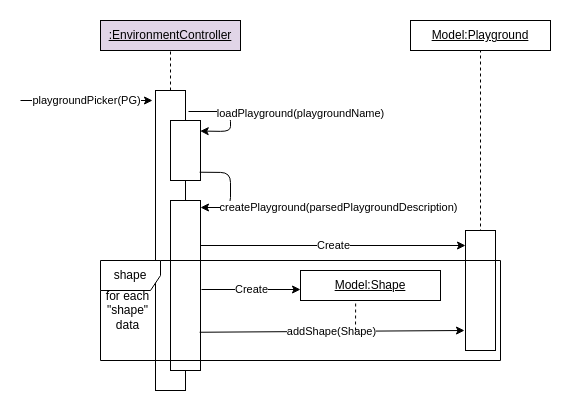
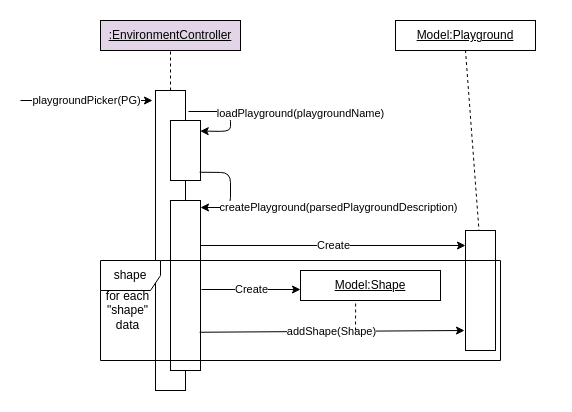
  <mxCell id="0" />
  <mxCell id="1" parent="0" />
  <mxCell id="2" value="&lt;u&gt;:EnvironmentController&lt;/u&gt;" style="rounded=0;whiteSpace=wrap;html=1;fillColor=#e1d5e7;" vertex="1" parent="1"><mxGeometry x="100" y="20" width="140" height="30" as="geometry" /></mxCell>
  <mxCell id="3" value="" style="rounded=0;whiteSpace=wrap;html=1;" vertex="1" parent="1"><mxGeometry x="155" y="90" width="30" height="300" as="geometry" /></mxCell>
  <mxCell id="4" value="" style="endArrow=none;dashed=1;html=1;entryX=0.5;entryY=1;entryDx=0;entryDy=0;exitX=0.5;exitY=0;exitDx=0;exitDy=0;" edge="1" parent="1" source="3" target="2"><mxGeometry width="50" height="50" relative="1" as="geometry"><mxPoint x="40" y="230" as="sourcePoint" /><mxPoint x="90" y="180" as="targetPoint" /></mxGeometry></mxCell>
  <mxCell id="5" value="playgroundPicker(PG)" style="endArrow=classic;html=1;" edge="1" parent="1"><mxGeometry width="50" height="50" relative="1" as="geometry"><mxPoint x="20" y="100" as="sourcePoint" /><mxPoint x="152" y="100" as="targetPoint" /></mxGeometry></mxCell>
  <mxCell id="6" value="loadPlayground(playgroundName)" style="endArrow=classic;html=1;entryX=0.99;entryY=0.176;entryDx=0;entryDy=0;entryPerimeter=0;" edge="1" parent="1" target="7"><mxGeometry x="-0.048" y="-70" width="50" height="50" relative="1" as="geometry"><mxPoint x="188" y="111" as="sourcePoint" /><mxPoint x="250" y="60" as="targetPoint" /><Array as="points"><mxPoint x="230" y="111" /><mxPoint x="230" y="131" /></Array><mxPoint x="140" as="offset" /></mxGeometry></mxCell>
  <mxCell id="7" value="" style="rounded=0;whiteSpace=wrap;html=1;" vertex="1" parent="1"><mxGeometry x="170" y="120" width="30" height="60" as="geometry" /></mxCell>
  <mxCell id="8" value="createPlayground(parsedPlaygroundDescription)" style="endArrow=classic;html=1;exitX=0.971;exitY=0.862;exitDx=0;exitDy=0;exitPerimeter=0;" edge="1" parent="1" source="7"><mxGeometry x="0.378" y="-110" width="50" height="50" relative="1" as="geometry"><mxPoint x="240" y="220" as="sourcePoint" /><mxPoint x="200" y="207" as="targetPoint" /><Array as="points"><mxPoint x="230" y="172" /><mxPoint x="230" y="207" /></Array><mxPoint x="108" y="110" as="offset" /></mxGeometry></mxCell>
  <mxCell id="9" value="" style="rounded=0;whiteSpace=wrap;html=1;" vertex="1" parent="1"><mxGeometry x="170" y="200" width="30" height="170" as="geometry" /></mxCell>
- <mxCell id="10" value="&lt;u&gt;Model:Playground&lt;/u&gt;" style="rounded=0;whiteSpace=wrap;html=1;" vertex="1" parent="1"><mxGeometry x="410" y="20" width="140" height="30" as="geometry" /></mxCell>
+ <mxCell id="10" value="&lt;u&gt;Model:Playground&lt;/u&gt;" style="rounded=0;whiteSpace=wrap;html=1;" vertex="1" parent="1"><mxGeometry x="395" y="20" width="140" height="30" as="geometry" /></mxCell>
  <mxCell id="11" value="" style="endArrow=none;dashed=1;html=1;entryX=0.5;entryY=1;entryDx=0;entryDy=0;" edge="1" parent="1" target="10"><mxGeometry width="50" height="50" relative="1" as="geometry"><mxPoint x="480" y="250" as="sourcePoint" /><mxPoint x="540" y="80" as="targetPoint" /></mxGeometry></mxCell>
  <mxCell id="12" value="" style="rounded=0;whiteSpace=wrap;html=1;" vertex="1" parent="1"><mxGeometry x="465" y="230" width="30" height="120" as="geometry" /></mxCell>
  <mxCell id="13" value="Create" style="endArrow=classic;html=1;" edge="1" parent="1"><mxGeometry width="50" height="50" relative="1" as="geometry"><mxPoint x="200" y="245" as="sourcePoint" /><mxPoint x="465" y="245" as="targetPoint" /></mxGeometry></mxCell>
  <mxCell id="14" value="Create" style="endArrow=classic;html=1;" edge="1" parent="1"><mxGeometry width="50" height="50" relative="1" as="geometry"><mxPoint x="201" y="289" as="sourcePoint" /><mxPoint x="300" y="289" as="targetPoint" /></mxGeometry></mxCell>
  <mxCell id="15" value="addShape(Shape)" style="endArrow=classic;html=1;exitX=0.971;exitY=0.775;exitDx=0;exitDy=0;exitPerimeter=0;" edge="1" parent="1" source="9"><mxGeometry width="50" height="50" relative="1" as="geometry"><mxPoint x="320" y="380" as="sourcePoint" /><mxPoint x="464" y="330" as="targetPoint" /></mxGeometry></mxCell>
  <mxCell id="16" value="&lt;u&gt;Model:Shape&lt;/u&gt;" style="rounded=0;whiteSpace=wrap;html=1;" vertex="1" parent="1"><mxGeometry x="300" y="270" width="140" height="30" as="geometry" /></mxCell>
  <mxCell id="17" value="" style="endArrow=none;dashed=1;html=1;entryX=0.394;entryY=1.048;entryDx=0;entryDy=0;entryPerimeter=0;" edge="1" parent="1" target="16"><mxGeometry width="50" height="50" relative="1" as="geometry"><mxPoint x="355" y="330" as="sourcePoint" /><mxPoint x="100" y="410" as="targetPoint" /></mxGeometry></mxCell>
  <mxCell id="18" value="shape" style="shape=umlFrame;whiteSpace=wrap;html=1;" vertex="1" parent="1"><mxGeometry x="100" y="260" width="400" height="100" as="geometry" /></mxCell>
  <mxCell id="19" value="for each &quot;shape&quot; data" style="text;html=1;strokeColor=none;fillColor=none;align=center;verticalAlign=middle;whiteSpace=wrap;rounded=0;" vertex="1" parent="1"><mxGeometry x="100" y="290" width="55" height="40" as="geometry" /></mxCell>
